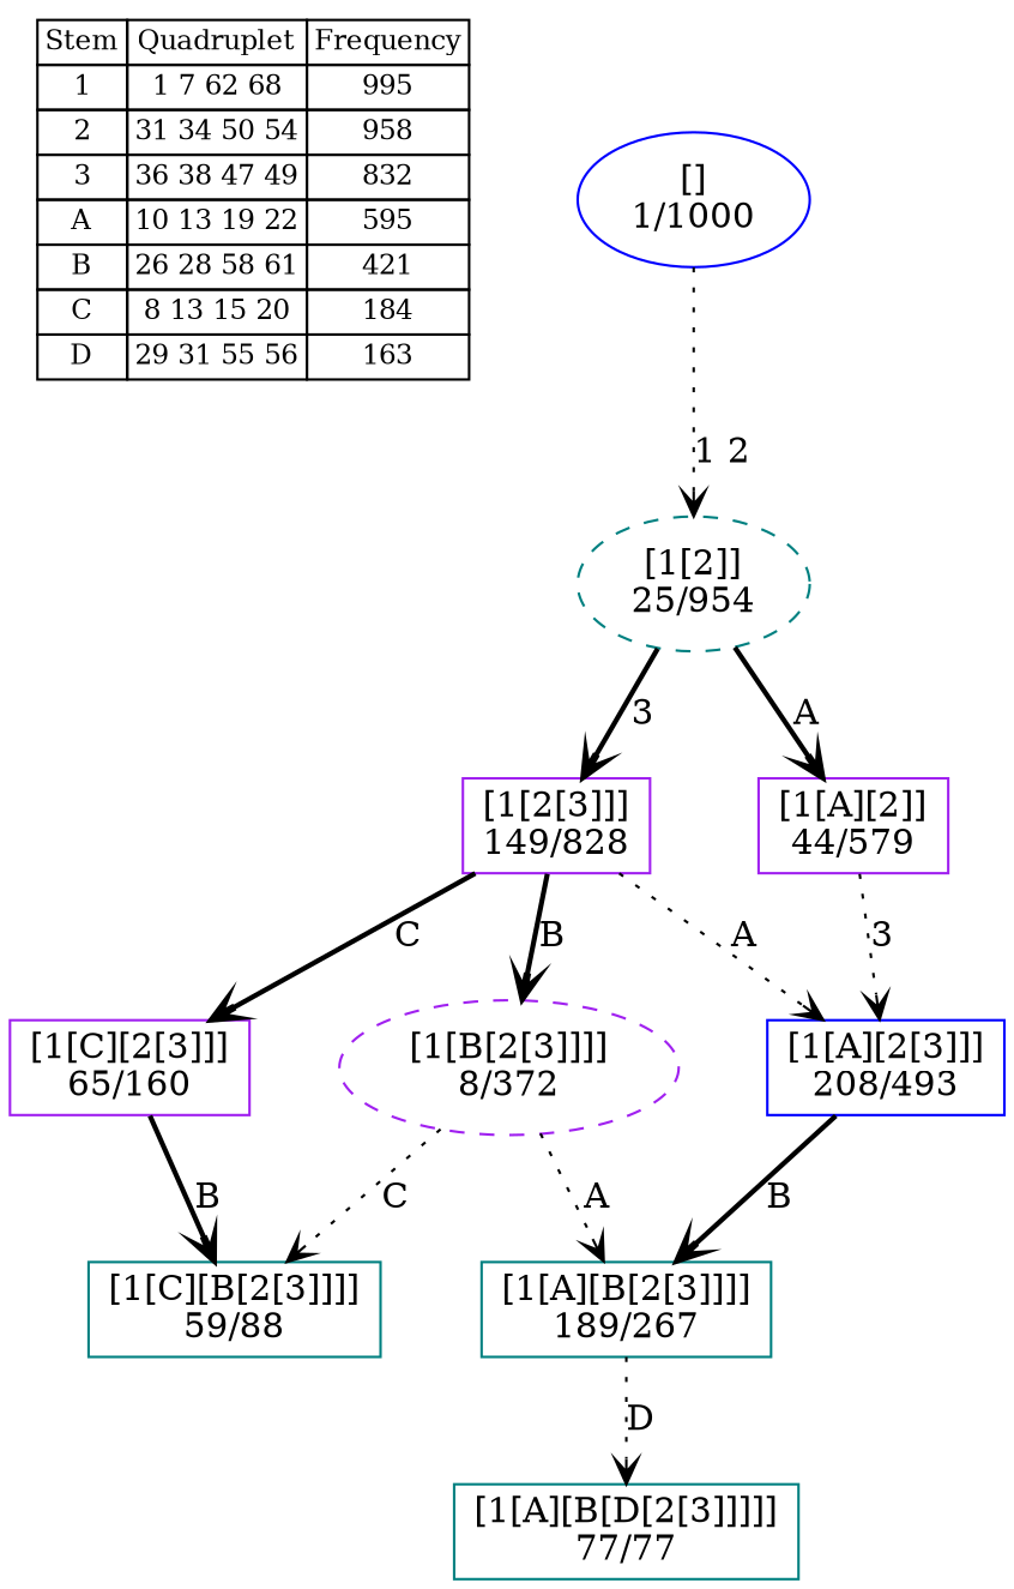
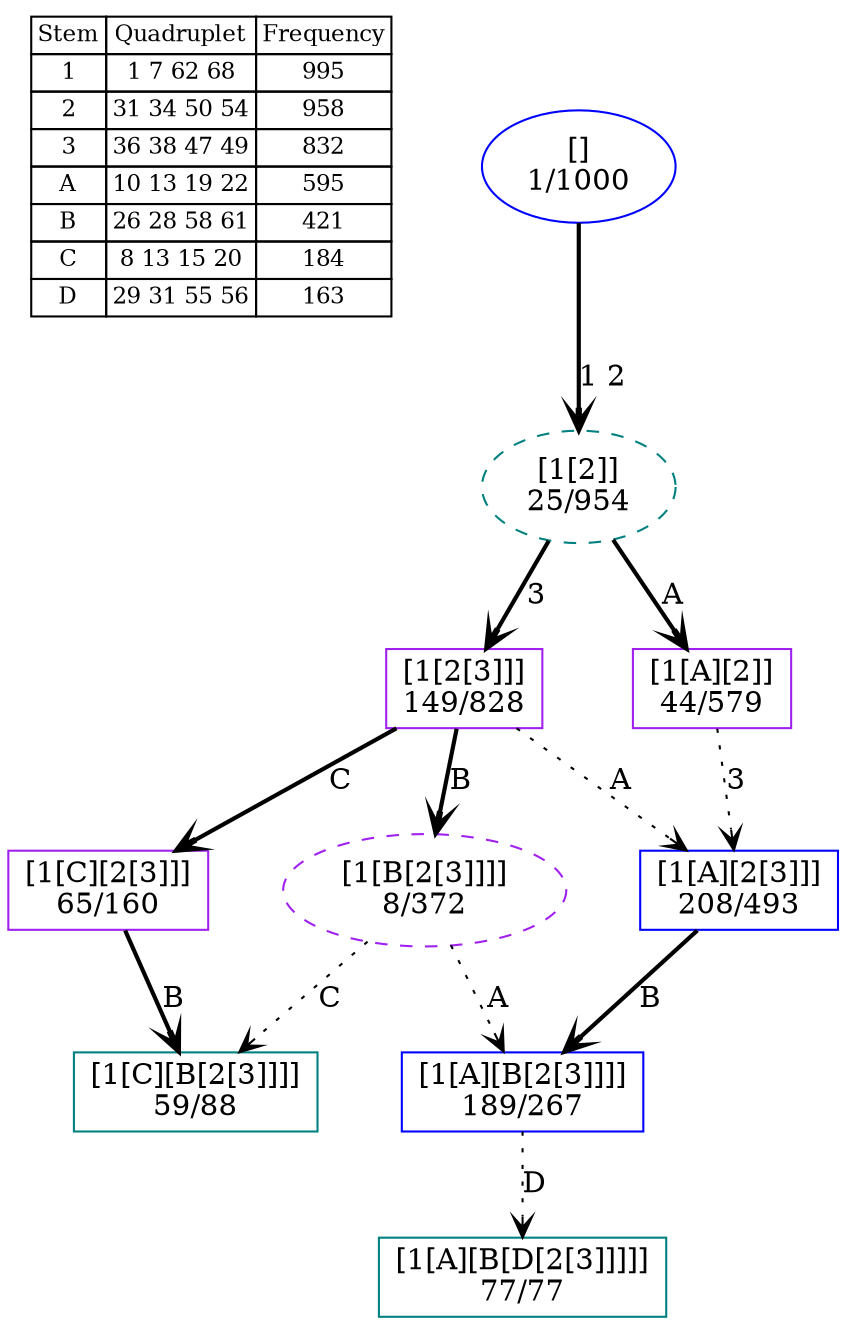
  digraph {
    nodesep=0.5
    node [shape=box color=teal]
    edge [arrowhead=vee style=bold]
    n1 [fontsize=11 label=< <table border="0" cellborder="1" cellspacing="0"><tr><td>Stem</td><td>Quadruplet</td><td>Frequency</td></tr> <tr><td>1</td><td>1 7 62 68</td><td>995</td></tr> <tr><td>2</td><td>31 34 50 54</td><td>958</td></tr> <tr><td>3</td><td>36 38 47 49</td><td>832</td></tr> <tr><td>A</td><td>10 13 19 22</td><td>595</td></tr> <tr><td>B</td><td>26 28 58 61</td><td>421</td></tr> <tr><td>C</td><td>8 13 15 20</td><td>184</td></tr> <tr><td>D</td><td>29 31 55 56</td><td>163</td></tr> </table>> shape=plaintext color=""]
    n2 [color=blue label="[1[A][2[3]]]\n208/493"]
-   n3 [label="[1[A][B[2[3]]]]\n189/267"]
+   n3 [color=blue label="[1[A][B[2[3]]]]\n189/267"]
    n4 [label="[1[A][B[D[2[3]]]]]\n77/77"]
    n5 [color=purple label="[1[2[3]]]\n149/828"]
    n6 [color=purple label="[1[C][2[3]]]\n65/160"]
    n7 [color=purple label="[1[B[2[3]]]]\n8/372" style=dashed shape=""]
    n8 [label="[1[C][B[2[3]]]]\n59/88"]
    n9 [color=purple label="[1[A][2]]\n44/579"]
    n10 [label="[1[2]]\n25/954" style=dashed shape=""]
    n11 [color=blue label="[]\n1/1000" shape=""]
    n2 -> n3 [label="B "]
    n3 -> n4 [label="D " style=dotted]
    n5 -> n2 [label="A " style=dotted]
    n5 -> n6 [label="C "]
    n5 -> n7 [label="B "]
    n6 -> n8 [label="B "]
    n7 -> n3 [label="A " style=dotted]
    n7 -> n8 [label="C " style=dotted]
    n9 -> n2 [label="3 " style=dotted]
    n10 -> n5 [label="3 "]
    n10 -> n9 [label="A "]
-   n11 -> n10 [label="1 2 " style=dotted]
+   n11 -> n10 [label="1 2 "]
  }
